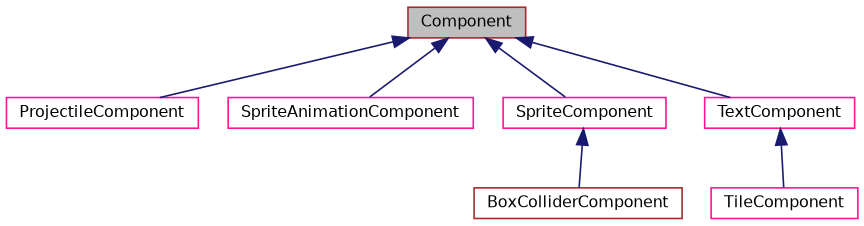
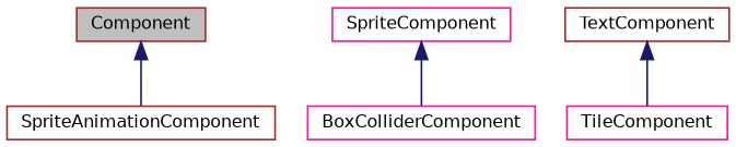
  digraph {
    rankdir=TB
    node [color=brown fillcolor=white fontname=Helvetica fontsize=10 shape=record style=filled]
    edge [color=midnightblue dir=back fontname=Helvetica fontsize=10 labelfontname=Helvetica labelfontsize=10 style=solid]
    n1 [fillcolor=grey75 fontcolor=black height=0.2 label=Component width=0.4]
-   n2 [color=deeppink height=0.2 label=ProjectileComponent width=0.4]
-   n3 [color=deeppink height=0.2 label=SpriteAnimationComponent width=0.4]
+   n3 [height=0.2 label=SpriteAnimationComponent width=0.4]
    n4 [color=deeppink height=0.2 label=SpriteComponent width=0.4]
-   n5 [color=deeppink height=0.2 label=TextComponent width=0.4]
-   n6 [height=0.2 label=BoxColliderComponent width=0.4]
+   n5 [height=0.2 label=TextComponent width=0.4]
+   n6 [color=deeppink height=0.2 label=BoxColliderComponent width=0.4]
    n7 [color=deeppink height=0.2 label=TileComponent width=0.4]
-   n1 -> n2
    n1 -> n3
-   n1 -> n4
-   n1 -> n5
    n4 -> n6
    n5 -> n7
  }
